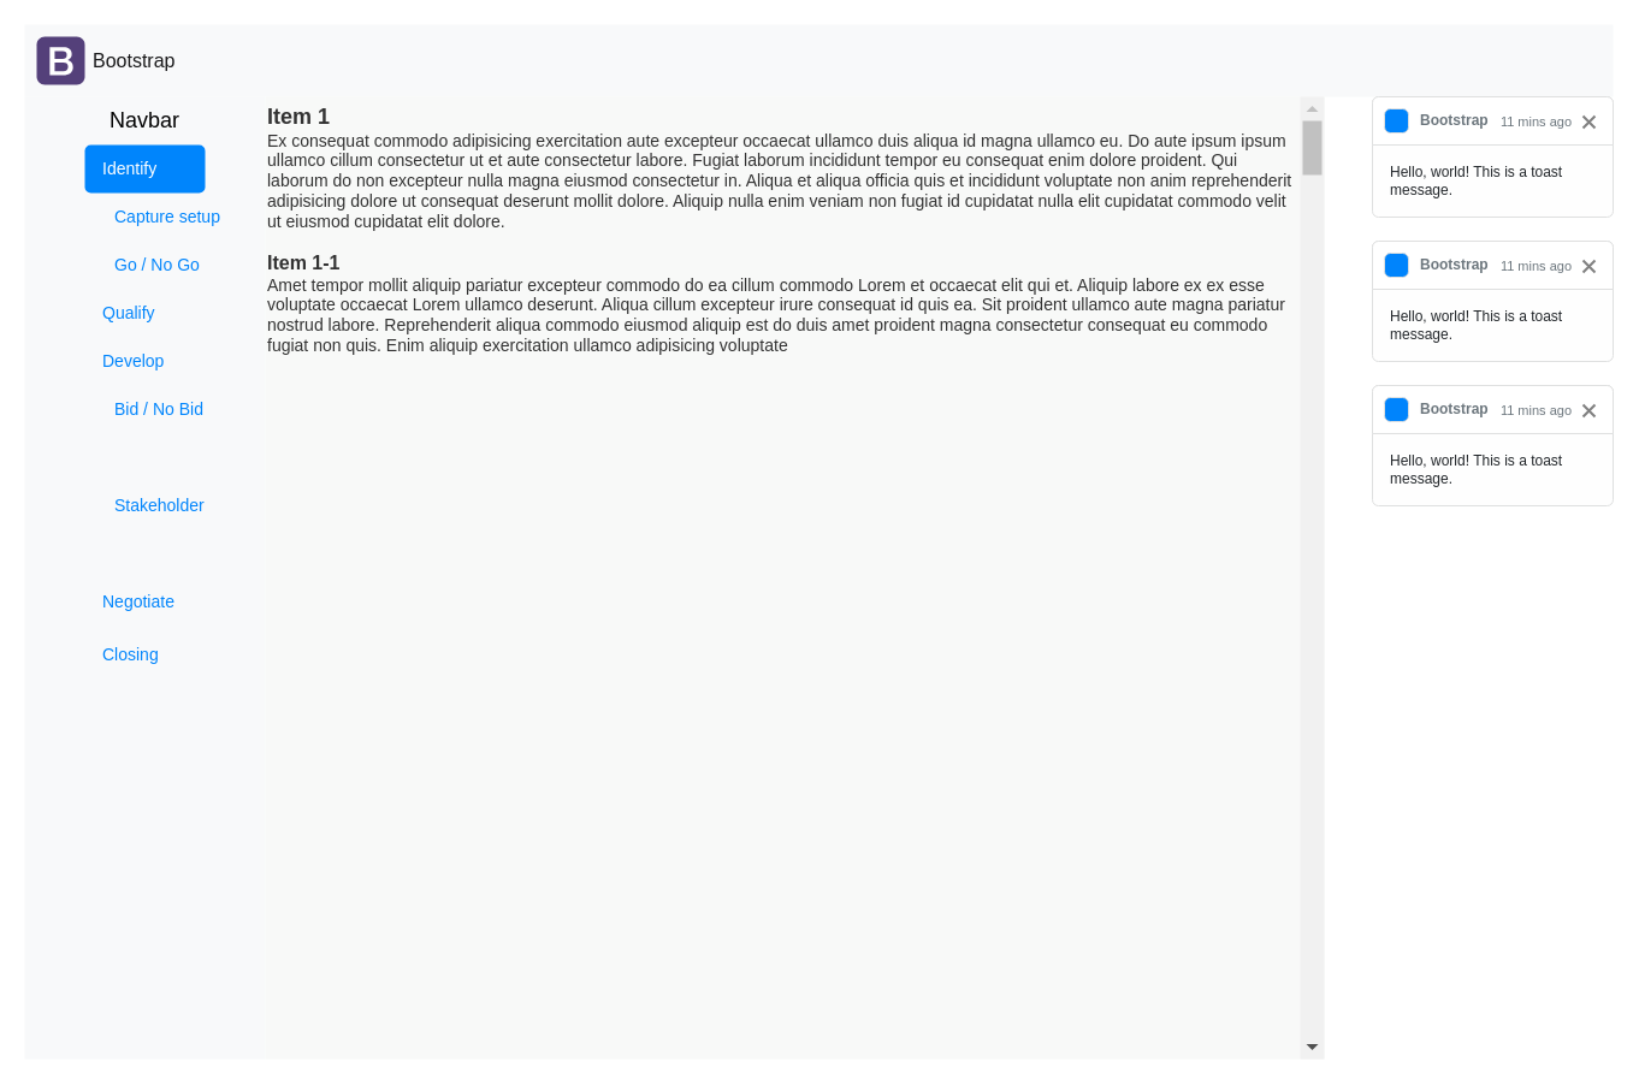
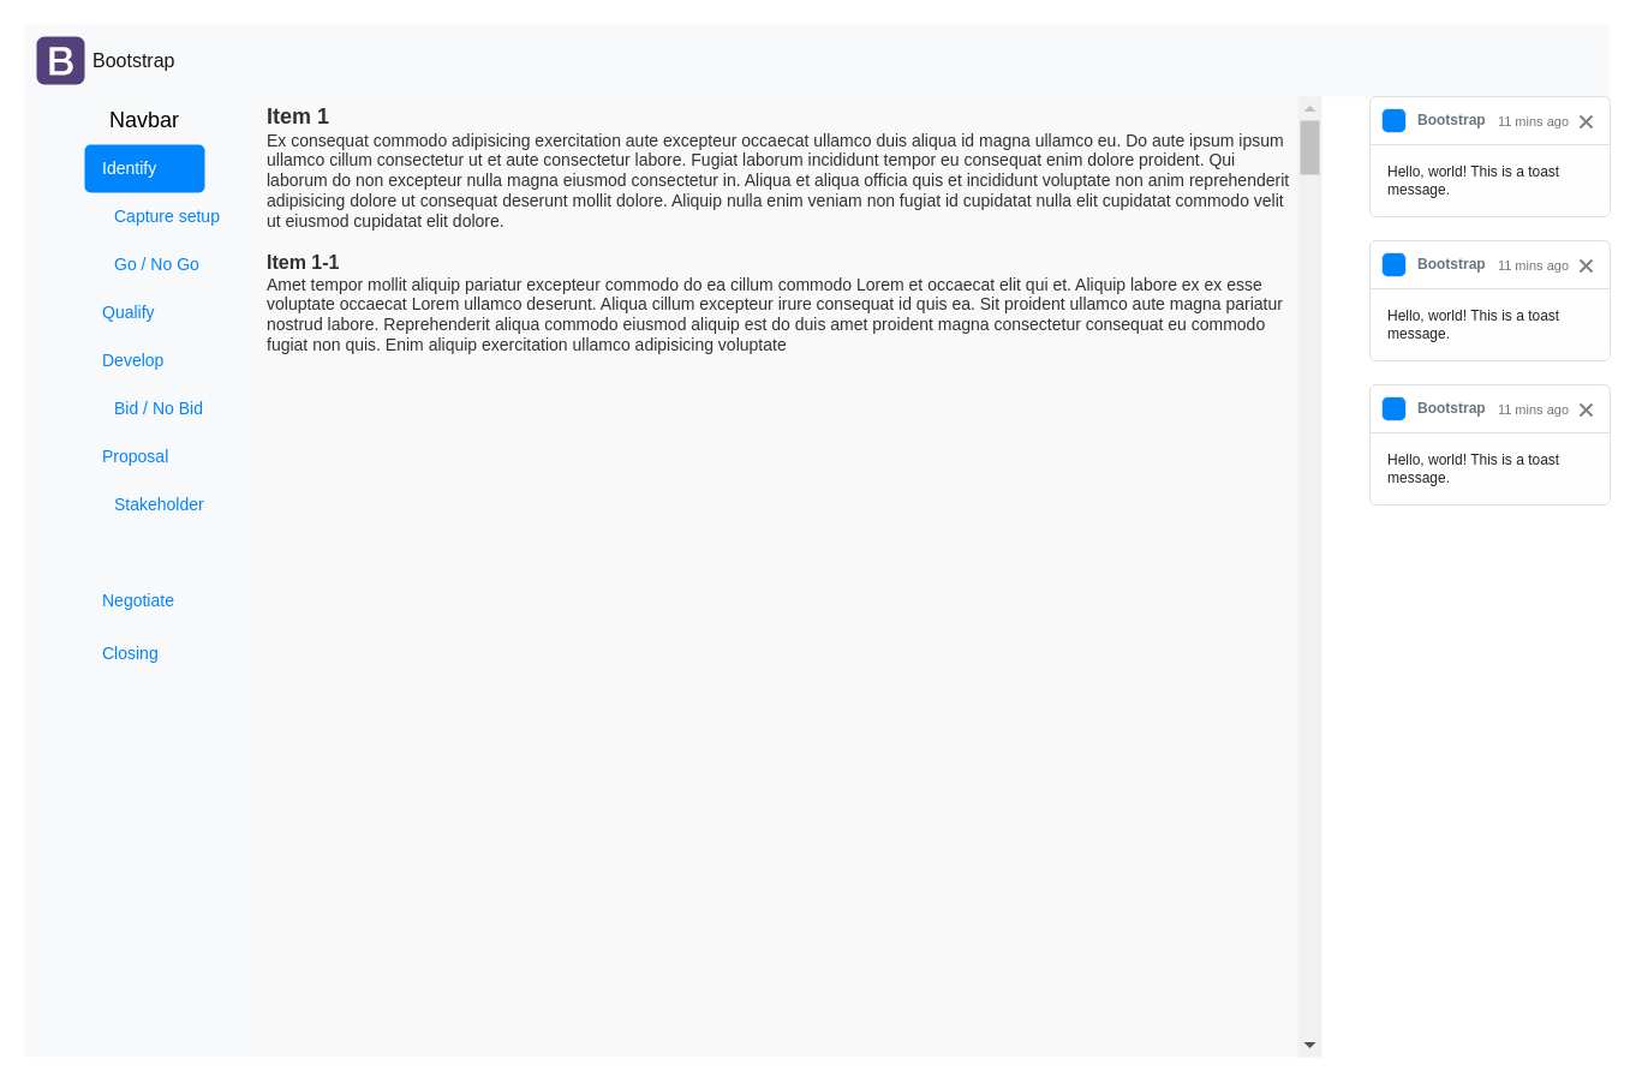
  <mxCell id="0" />
  <mxCell id="1" parent="0" />
  <mxCell id="2" value="Bootstrap" style="html=1;shadow=0;dashed=0;fillColor=#F8F9FA;strokeColor=none;fontSize=16;fontColor=#181819;align=left;spacing=2;spacingLeft=55;" vertex="1" parent="1"><mxGeometry x="20" y="20" width="1320" height="60" as="geometry" /></mxCell>
  <mxCell id="3" value="" style="html=1;shadow=0;dashed=0;shape=mxgraph.bootstrap.logo;fillColor=#54407A;strokeColor=none;sketch=0;" vertex="1" parent="2"><mxGeometry width="40" height="40" relative="1" as="geometry"><mxPoint x="10" y="10" as="offset" /></mxGeometry></mxCell>
  <mxCell id="4" value="" style="fillColor=#F8F9FA;strokeColor=none;align=left;fontSize=14;fontColor=#323232;" vertex="1" parent="1"><mxGeometry x="20" y="80" width="200" height="800" as="geometry" /></mxCell>
  <mxCell id="5" value="Navbar" style="html=1;shadow=0;dashed=0;fillColor=none;strokeColor=none;perimeter=none;whiteSpace=wrap;resizeWidth=1;align=center;fontSize=18;" vertex="1" parent="4"><mxGeometry width="200.0" height="40" relative="1" as="geometry" /></mxCell>
  <mxCell id="6" value="Identify" style="html=1;shadow=0;dashed=0;shape=mxgraph.bootstrap.rrect;rSize=5;fillColor=#0085FC;strokeColor=none;perimeter=none;whiteSpace=wrap;align=left;spacing=15;fontColor=#FFFFFF;fontSize=14;" vertex="1" parent="4"><mxGeometry x="0.5" width="100" height="40" relative="1" as="geometry"><mxPoint x="-50" y="40" as="offset" /></mxGeometry></mxCell>
  <mxCell id="7" value="Capture setup" style="html=1;shadow=0;dashed=0;fillColor=none;strokeColor=none;perimeter=none;whiteSpace=wrap;align=left;spacing=15;fontColor=#0085FC;fontSize=14;" vertex="1" parent="4"><mxGeometry x="0.5" width="129.5" height="40" relative="1" as="geometry"><mxPoint x="-40" y="80" as="offset" /></mxGeometry></mxCell>
  <mxCell id="8" value="Go / No Go" style="html=1;shadow=0;dashed=0;fillColor=none;strokeColor=none;perimeter=none;whiteSpace=wrap;align=left;spacing=15;fontColor=#0085FC;fontSize=14;" vertex="1" parent="4"><mxGeometry x="0.5" width="100" height="40" relative="1" as="geometry"><mxPoint x="-40" y="120" as="offset" /></mxGeometry></mxCell>
  <mxCell id="9" value="Qualify" style="html=1;shadow=0;dashed=0;fillColor=none;strokeColor=none;perimeter=none;whiteSpace=wrap;align=left;spacing=15;fontColor=#0085FC;fontSize=14;" vertex="1" parent="4"><mxGeometry x="0.5" width="100" height="40" relative="1" as="geometry"><mxPoint x="-50" y="160" as="offset" /></mxGeometry></mxCell>
  <mxCell id="10" value="Develop" style="html=1;shadow=0;dashed=0;fillColor=none;strokeColor=none;perimeter=none;whiteSpace=wrap;align=left;spacing=15;fontColor=#0085FC;fontSize=14;" vertex="1" parent="4"><mxGeometry x="0.5" width="100" height="40" relative="1" as="geometry"><mxPoint x="-50" y="200" as="offset" /></mxGeometry></mxCell>
  <mxCell id="11" value="Bid / No Bid" style="html=1;shadow=0;dashed=0;fillColor=none;strokeColor=none;perimeter=none;whiteSpace=wrap;align=left;spacing=15;fontColor=#0085FC;fontSize=14;" vertex="1" parent="4"><mxGeometry x="0.5" width="129.5" height="40" relative="1" as="geometry"><mxPoint x="-40" y="240" as="offset" /></mxGeometry></mxCell>
+ <mxCell id="12" value="Proposal" style="html=1;shadow=0;dashed=0;fillColor=none;strokeColor=none;perimeter=none;whiteSpace=wrap;align=left;spacing=15;fontColor=#0085FC;fontSize=14;" vertex="1" parent="4"><mxGeometry x="50" y="280" width="100" height="40" as="geometry" /></mxCell>
  <mxCell id="13" value="Negotiate" style="html=1;shadow=0;dashed=0;fillColor=none;strokeColor=none;perimeter=none;whiteSpace=wrap;align=left;spacing=15;fontColor=#0085FC;fontSize=14;" vertex="1" parent="4"><mxGeometry x="50" y="400" width="100" height="40" as="geometry" /></mxCell>
  <mxCell id="14" value="Closing" style="html=1;shadow=0;dashed=0;fillColor=none;strokeColor=none;perimeter=none;whiteSpace=wrap;align=left;spacing=15;fontColor=#0085FC;fontSize=14;" vertex="1" parent="4"><mxGeometry x="50" y="444" width="100" height="40" as="geometry" /></mxCell>
  <mxCell id="15" value="Stakeholder" style="html=1;shadow=0;dashed=0;fillColor=none;strokeColor=none;perimeter=none;whiteSpace=wrap;align=left;spacing=15;fontColor=#0085FC;fontSize=14;" vertex="1" parent="4"><mxGeometry x="60" y="320" width="129.5" height="40" as="geometry" /></mxCell>
  <mxCell id="16" value="&lt;font style=&quot;font-size: 18px&quot;&gt;&lt;b&gt;Item 1&lt;/b&gt;&lt;/font&gt;&lt;br&gt;Ex consequat commodo adipisicing exercitation aute excepteur occaecat ullamco duis aliqua id magna ullamco eu. Do aute ipsum ipsum ullamco cillum consectetur ut et aute consectetur labore. Fugiat laborum incididunt tempor eu consequat enim dolore proident. Qui laborum do non excepteur nulla magna eiusmod consectetur in. Aliqua et aliqua officia quis et incididunt voluptate non anim reprehenderit adipisicing dolore ut consequat deserunt mollit dolore. Aliquip nulla enim veniam non fugiat id cupidatat nulla elit cupidatat commodo velit ut eiusmod cupidatat elit dolore.&lt;br&gt;&lt;br&gt;&lt;b&gt;&lt;font style=&quot;font-size: 16px&quot;&gt;Item 1-1&lt;/font&gt;&lt;/b&gt;&lt;br&gt;Amet tempor mollit aliquip pariatur excepteur commodo do ea cillum commodo Lorem et occaecat elit qui et. Aliquip labore ex ex esse voluptate occaecat Lorem ullamco deserunt. Aliqua cillum excepteur irure consequat id quis ea. Sit proident ullamco aute magna pariatur nostrud labore. Reprehenderit aliqua commodo eiusmod aliquip est do duis amet proident magna consectetur consequat eu commodo fugiat non quis. Enim aliquip exercitation ullamco adipisicing voluptate" style="fillColor=#f8f9f8;strokeColor=none;align=left;fontSize=14;fontColor=#323232;html=1;whiteSpace=wrap;verticalAlign=top;spacingRight=25;" vertex="1" parent="1"><mxGeometry x="220" y="80" width="880" height="800" as="geometry" /></mxCell>
  <mxCell id="17" value="" style="html=1;shadow=0;dashed=0;fillColor=#F1F1F1;strokeColor=none;" vertex="1" parent="16"><mxGeometry x="1" width="20" height="800" relative="1" as="geometry"><mxPoint x="-20" as="offset" /></mxGeometry></mxCell>
  <mxCell id="18" value="" style="fillColor=#C1C1C1;strokeColor=none;" vertex="1" parent="17"><mxGeometry width="16" height="45" relative="1" as="geometry"><mxPoint x="2" y="20" as="offset" /></mxGeometry></mxCell>
  <mxCell id="19" value="" style="shape=triangle;direction=north;fillColor=#C1C1C1;strokeColor=none;perimeter=none;" vertex="1" parent="17"><mxGeometry width="10" height="5" relative="1" as="geometry"><mxPoint x="5" y="7.5" as="offset" /></mxGeometry></mxCell>
  <mxCell id="20" value="" style="shape=triangle;direction=south;fillColor=#505050;strokeColor=none;perimeter=none;" vertex="1" parent="17"><mxGeometry y="1" width="10" height="5" relative="1" as="geometry"><mxPoint x="5" y="-12.5" as="offset" /></mxGeometry></mxCell>
  <mxCell id="21" style="edgeStyle=none;html=1;" edge="1" parent="16" source="17" target="16"><mxGeometry relative="1" as="geometry" /></mxCell>
  <mxCell id="22" value="Hello, world! This is a toast message." style="html=1;shadow=0;dashed=0;shape=mxgraph.bootstrap.rrect;rSize=5;strokeColor=#DFE0E0;html=1;whiteSpace=wrap;fillColor=#FEFEFE;fontColor=#212529;align=left;spacing=15;verticalAlign=bottom;" vertex="1" parent="1"><mxGeometry x="1140" y="80" width="200" height="100" as="geometry" /></mxCell>
  <mxCell id="23" value="" style="html=1;shadow=0;dashed=0;shape=mxgraph.bootstrap.topButton;rSize=5;strokeColor=inherit;fillColor=#ffffff;resizeWidth=1;" vertex="1" parent="22"><mxGeometry width="200" height="40" relative="1" as="geometry" /></mxCell>
  <mxCell id="24" value="Bootstrap" style="html=1;shadow=0;dashed=0;shape=mxgraph.bootstrap.rrect;rSize=5;strokeColor=#DFE0E0;html=1;whiteSpace=wrap;fillColor=#0084FC;fontColor=#6C767D;align=left;spacing=10;verticalAlign=middle;labelPosition=right;verticalLabelPosition=middle;fontStyle=1" vertex="1" parent="23"><mxGeometry y="0.5" width="20" height="20" relative="1" as="geometry"><mxPoint x="10" y="-10" as="offset" /></mxGeometry></mxCell>
  <mxCell id="25" value="11 mins ago" style="html=1;shadow=0;dashed=0;shape=mxgraph.bootstrap.x;strokeColor=#808080;html=1;fontColor=#6C767D;align=right;spacing=10;verticalAlign=middle;labelPosition=left;verticalLabelPosition=middle;fontStyle=0;strokeWidth=2;fontSize=11;fillColor=none;" vertex="1" parent="23"><mxGeometry x="1" y="0.5" width="10" height="10" relative="1" as="geometry"><mxPoint x="-25" y="-4" as="offset" /></mxGeometry></mxCell>
  <mxCell id="26" value="Hello, world! This is a toast message." style="html=1;shadow=0;dashed=0;shape=mxgraph.bootstrap.rrect;rSize=5;strokeColor=#DFE0E0;html=1;whiteSpace=wrap;fillColor=#FEFEFE;fontColor=#212529;align=left;spacing=15;verticalAlign=bottom;" vertex="1" parent="1"><mxGeometry x="1140" y="200" width="200" height="100" as="geometry" /></mxCell>
  <mxCell id="27" value="" style="html=1;shadow=0;dashed=0;shape=mxgraph.bootstrap.topButton;rSize=5;strokeColor=inherit;fillColor=#ffffff;resizeWidth=1;" vertex="1" parent="26"><mxGeometry width="200" height="40" relative="1" as="geometry" /></mxCell>
  <mxCell id="28" value="Bootstrap" style="html=1;shadow=0;dashed=0;shape=mxgraph.bootstrap.rrect;rSize=5;strokeColor=#DFE0E0;html=1;whiteSpace=wrap;fillColor=#0084FC;fontColor=#6C767D;align=left;spacing=10;verticalAlign=middle;labelPosition=right;verticalLabelPosition=middle;fontStyle=1" vertex="1" parent="27"><mxGeometry y="0.5" width="20" height="20" relative="1" as="geometry"><mxPoint x="10" y="-10" as="offset" /></mxGeometry></mxCell>
  <mxCell id="29" value="11 mins ago" style="html=1;shadow=0;dashed=0;shape=mxgraph.bootstrap.x;strokeColor=#808080;html=1;fontColor=#6C767D;align=right;spacing=10;verticalAlign=middle;labelPosition=left;verticalLabelPosition=middle;fontStyle=0;strokeWidth=2;fontSize=11;fillColor=none;" vertex="1" parent="27"><mxGeometry x="1" y="0.5" width="10" height="10" relative="1" as="geometry"><mxPoint x="-25" y="-4" as="offset" /></mxGeometry></mxCell>
  <mxCell id="30" value="Hello, world! This is a toast message." style="html=1;shadow=0;dashed=0;shape=mxgraph.bootstrap.rrect;rSize=5;strokeColor=#DFE0E0;html=1;whiteSpace=wrap;fillColor=#FEFEFE;fontColor=#212529;align=left;spacing=15;verticalAlign=bottom;" vertex="1" parent="1"><mxGeometry x="1140" y="320" width="200" height="100" as="geometry" /></mxCell>
  <mxCell id="31" value="" style="html=1;shadow=0;dashed=0;shape=mxgraph.bootstrap.topButton;rSize=5;strokeColor=inherit;fillColor=#ffffff;resizeWidth=1;" vertex="1" parent="30"><mxGeometry width="200" height="40" relative="1" as="geometry" /></mxCell>
  <mxCell id="32" value="Bootstrap" style="html=1;shadow=0;dashed=0;shape=mxgraph.bootstrap.rrect;rSize=5;strokeColor=#DFE0E0;html=1;whiteSpace=wrap;fillColor=#0084FC;fontColor=#6C767D;align=left;spacing=10;verticalAlign=middle;labelPosition=right;verticalLabelPosition=middle;fontStyle=1" vertex="1" parent="31"><mxGeometry y="0.5" width="20" height="20" relative="1" as="geometry"><mxPoint x="10" y="-10" as="offset" /></mxGeometry></mxCell>
  <mxCell id="33" value="11 mins ago" style="html=1;shadow=0;dashed=0;shape=mxgraph.bootstrap.x;strokeColor=#808080;html=1;fontColor=#6C767D;align=right;spacing=10;verticalAlign=middle;labelPosition=left;verticalLabelPosition=middle;fontStyle=0;strokeWidth=2;fontSize=11;fillColor=none;" vertex="1" parent="31"><mxGeometry x="1" y="0.5" width="10" height="10" relative="1" as="geometry"><mxPoint x="-25" y="-4" as="offset" /></mxGeometry></mxCell>
